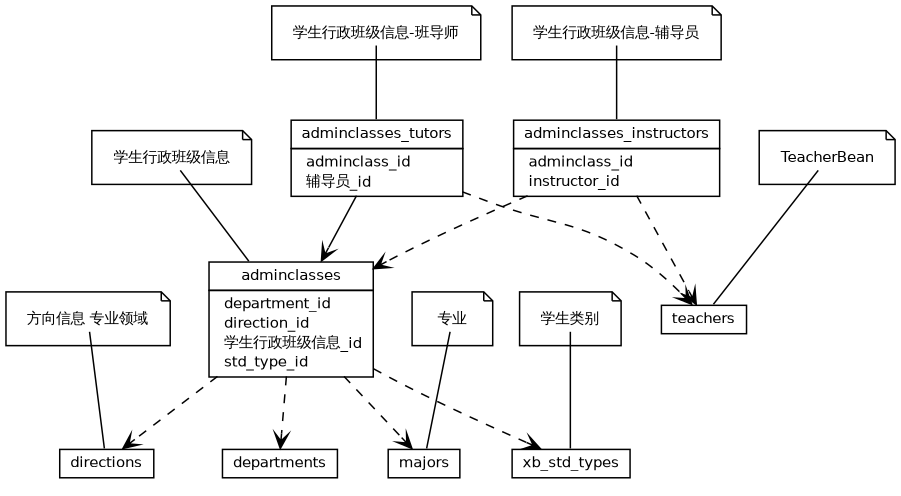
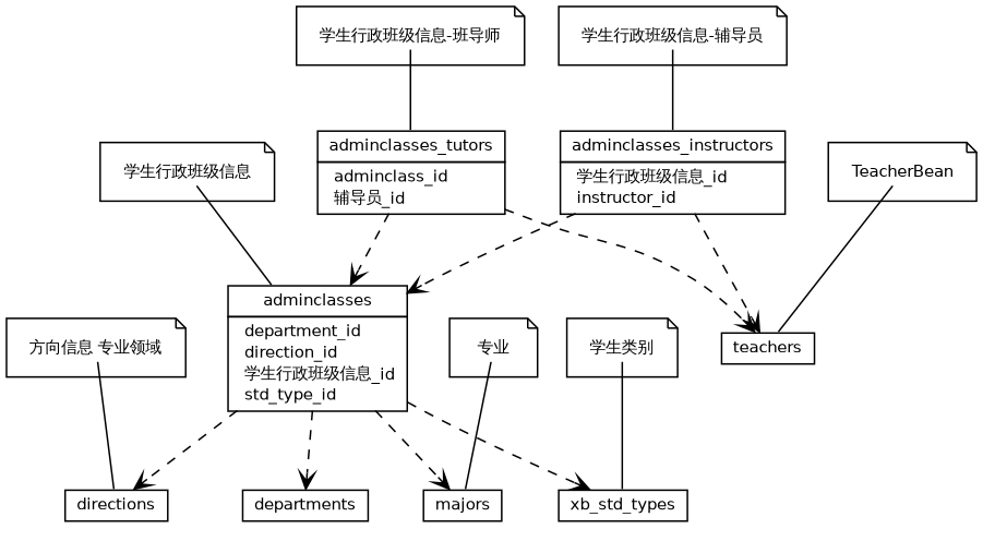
  digraph {
    nodesep=0.25
    ranksep=0.5
    node [fontcolor=black fontname=Helvetica fontsize=10.0 shape=plaintext]
    edge [arrowhead=open color=black fontcolor=black fontname=Helvetica fontsize=10.0 headport=p labelfontname=Helvetica labelfontsize=10 style=dashed tailport=p]
    n1 [label=<<table title="adminclasses_tutors" border="0" cellborder="1" cellspacing="0" cellpadding="2" port="p"> 		<tr><td><table border="0" cellspacing="0" cellpadding="1"> <tr><td align="center" balign="center"> adminclasses_tutors </td></tr> 		</table></td></tr> 		<tr><td><table border="0" cellspacing="0" cellpadding="1"> <tr><td align="left" balign="left">  adminclass_id </td></tr> <tr><td align="left" balign="left">  辅导员_id </td></tr> 		</table></td></tr> 		</table>>]
    n2 [label=<<table title="adminclasses" border="0" cellborder="1" cellspacing="0" cellpadding="2" port="p"> 		<tr><td><table border="0" cellspacing="0" cellpadding="1"> <tr><td align="center" balign="center"> adminclasses </td></tr> 		</table></td></tr> 		<tr><td><table border="0" cellspacing="0" cellpadding="1"> <tr><td align="left" balign="left">  department_id </td></tr> <tr><td align="left" balign="left">  direction_id </td></tr> <tr><td align="left" balign="left">  学生行政班级信息_id </td></tr> <tr><td align="left" balign="left">  std_type_id </td></tr> 		</table></td></tr> 		</table>>]
    n3 [label=<<table title="teachers" border="0" cellborder="1" cellspacing="0" cellpadding="2" port="p"> 		<tr><td><table border="0" cellspacing="0" cellpadding="1"> <tr><td align="center" balign="center"> teachers </td></tr> 		</table></td></tr> 		</table>>]
    n4 [label=<<table title="departments" border="0" cellborder="1" cellspacing="0" cellpadding="2" port="p"> 		<tr><td><table border="0" cellspacing="0" cellpadding="1"> <tr><td align="center" balign="center"> departments </td></tr> 		</table></td></tr> 		</table>>]
    n5 [label=<<table title="directions" border="0" cellborder="1" cellspacing="0" cellpadding="2" port="p"> 		<tr><td><table border="0" cellspacing="0" cellpadding="1"> <tr><td align="center" balign="center"> directions </td></tr> 		</table></td></tr> 		</table>>]
    n6 [label=<<table title="majors" border="0" cellborder="1" cellspacing="0" cellpadding="2" port="p"> 		<tr><td><table border="0" cellspacing="0" cellpadding="1"> <tr><td align="center" balign="center"> majors </td></tr> 		</table></td></tr> 		</table>>]
    n7 [label=<<table title="xb_std_types" border="0" cellborder="1" cellspacing="0" cellpadding="2" port="p"> 		<tr><td><table border="0" cellspacing="0" cellpadding="1"> <tr><td align="center" balign="center"> xb_std_types </td></tr> 		</table></td></tr> 		</table>>]
    n8 [label=<<table title="adminclasses_tutors" border="0" cellborder="0" cellspacing="0" cellpadding="2" port="p"> 		<tr><td><table border="0" cellspacing="0" cellpadding="1"> <tr><td align="left" balign="left"> 学生行政班级信息-班导师 </td></tr> 		</table></td></tr> 		</table>> shape=note]
-   n9 [label=<<table title="adminclasses_instructors" border="0" cellborder="1" cellspacing="0" cellpadding="2" port="p"> 		<tr><td><table border="0" cellspacing="0" cellpadding="1"> <tr><td align="center" balign="center"> adminclasses_instructors </td></tr> 		</table></td></tr> 		<tr><td><table border="0" cellspacing="0" cellpadding="1"> <tr><td align="left" balign="left">  adminclass_id </td></tr> <tr><td align="left" balign="left">  instructor_id </td></tr> 		</table></td></tr> 		</table>>]
+   n9 [label=<<table title="adminclasses_instructors" border="0" cellborder="1" cellspacing="0" cellpadding="2" port="p"> 		<tr><td><table border="0" cellspacing="0" cellpadding="1"> <tr><td align="center" balign="center"> adminclasses_instructors </td></tr> 		</table></td></tr> 		<tr><td><table border="0" cellspacing="0" cellpadding="1"> <tr><td align="left" balign="left">  学生行政班级信息_id </td></tr> <tr><td align="left" balign="left">  instructor_id </td></tr> 		</table></td></tr> 		</table>>]
    n10 [label=<<table title="adminclasses_instructors" border="0" cellborder="0" cellspacing="0" cellpadding="2" port="p"> 		<tr><td><table border="0" cellspacing="0" cellpadding="1"> <tr><td align="left" balign="left"> 学生行政班级信息-辅导员 </td></tr> 		</table></td></tr> 		</table>> shape=note]
    n11 [label=<<table title="adminclasses" border="0" cellborder="0" cellspacing="0" cellpadding="2" port="p"> 		<tr><td><table border="0" cellspacing="0" cellpadding="1"> <tr><td align="left" balign="left"> 学生行政班级信息 </td></tr> 		</table></td></tr> 		</table>> shape=note]
    n12 [label=<<table title="teachers" border="0" cellborder="0" cellspacing="0" cellpadding="2" port="p"> 		<tr><td><table border="0" cellspacing="0" cellpadding="1"> <tr><td align="left" balign="left"> TeacherBean </td></tr> 		</table></td></tr> 		</table>> shape=note]
    n13 [label=<<table title="directions" border="0" cellborder="0" cellspacing="0" cellpadding="2" port="p"> 		<tr><td><table border="0" cellspacing="0" cellpadding="1"> <tr><td align="left" balign="left"> 方向信息 专业领域 </td></tr> 		</table></td></tr> 		</table>> shape=note]
    n14 [label=<<table title="majors" border="0" cellborder="0" cellspacing="0" cellpadding="2" port="p"> 		<tr><td><table border="0" cellspacing="0" cellpadding="1"> <tr><td align="left" balign="left"> 专业 </td></tr> 		</table></td></tr> 		</table>> shape=note]
    n15 [label=<<table title="xb_std_types" border="0" cellborder="0" cellspacing="0" cellpadding="2" port="p"> 		<tr><td><table border="0" cellspacing="0" cellpadding="1"> <tr><td align="left" balign="left"> 学生类别 </td></tr> 		</table></td></tr> 		</table>> shape=note]
-   n1 -> n2 [style=solid]
+   n1 -> n2
    n1 -> n3
    n2 -> n4
    n2 -> n5
    n2 -> n6
    n2 -> n7
    n8 -> n1 [arrowhead=none fontsize=10 color="" fontcolor="" style=""]
    n9 -> n2
    n9 -> n3
    n10 -> n9 [arrowhead=none fontsize=10 color="" fontcolor="" style=""]
    n11 -> n2 [arrowhead=none fontsize=10 color="" fontcolor="" style=""]
    n12 -> n3 [arrowhead=none fontsize=10 color="" fontcolor="" style=""]
    n13 -> n5 [arrowhead=none fontsize=10 color="" fontcolor="" style=""]
    n14 -> n6 [arrowhead=none fontsize=10 color="" fontcolor="" style=""]
    n15 -> n7 [arrowhead=none fontsize=10 color="" fontcolor="" style=""]
  }
